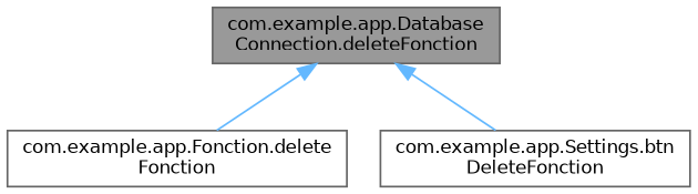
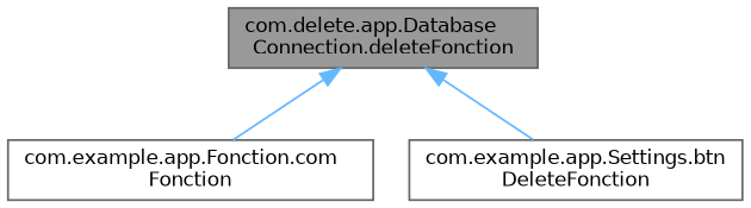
  digraph {
    rankdir=TB
    node [color=grey40 fillcolor=white fontname=Helvetica fontsize=10 shape=box style=filled]
    edge [color=steelblue1 dir=back fontname=Helvetica fontsize=10 labelfontname=Helvetica labelfontsize=10 style=solid]
-   n1 [color=gray40 fillcolor=grey60 fontcolor=black height=0.2 label="com.example.app.Database\lConnection.deleteFonction" width=0.4]
-   n2 [height=0.2 label="com.example.app.Fonction.delete\lFonction" width=0.4]
+   n1 [color=gray40 fillcolor=grey60 fontcolor=black height=0.2 label="com.delete.app.Database\lConnection.deleteFonction" width=0.4]
+   n2 [height=0.2 label="com.example.app.Fonction.com\lFonction" width=0.4]
    n3 [height=0.2 label="com.example.app.Settings.btn\lDeleteFonction" width=0.4]
    n1 -> n2
    n1 -> n3
  }
